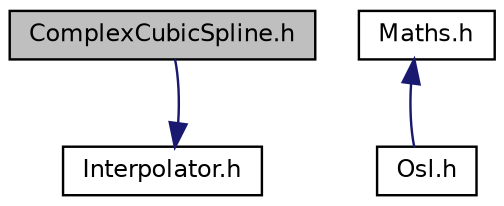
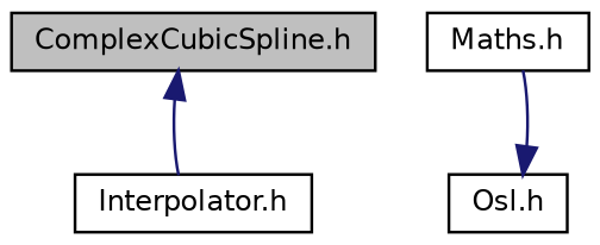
  digraph {
    node [color=black fillcolor=white fontname=Helvetica fontsize=10 shape=record style=filled]
    edge [color=midnightblue dir=back fontname=Helvetica fontsize=10 labelfontname=Helvetica labelfontsize=10 style=solid]
    n1 [fillcolor=grey75 fontcolor=black height=0.2 label="ComplexCubicSpline.h" width=0.4]
    n2 [height=0.2 label="Interpolator.h" width=0.4]
    n3 [height=0.2 label="Maths.h" width=0.4]
    n4 [height=0.2 label="Osl.h" width=0.4]
-   n2 -> n1
-   n3 -> n4
+   n1 -> n2
+   n4 -> n3
  }
